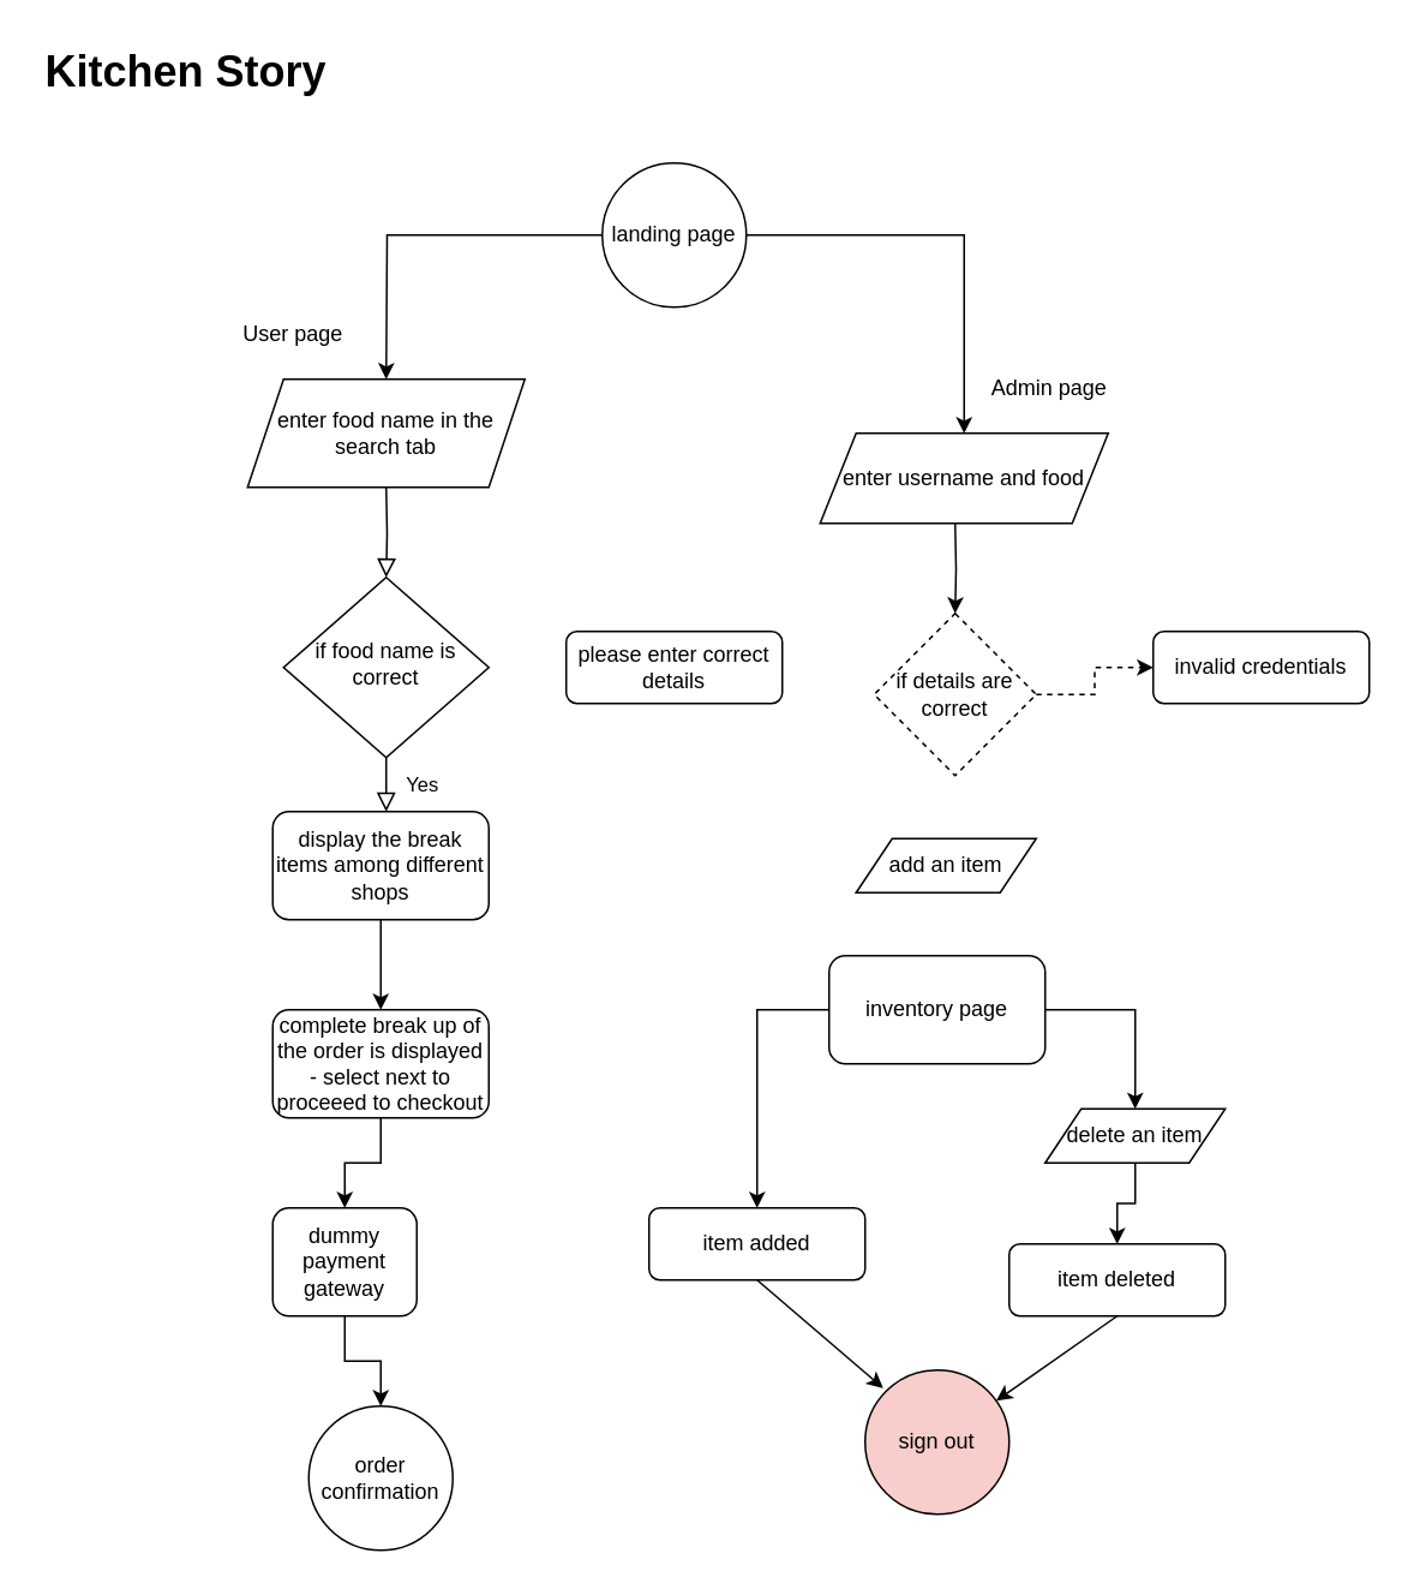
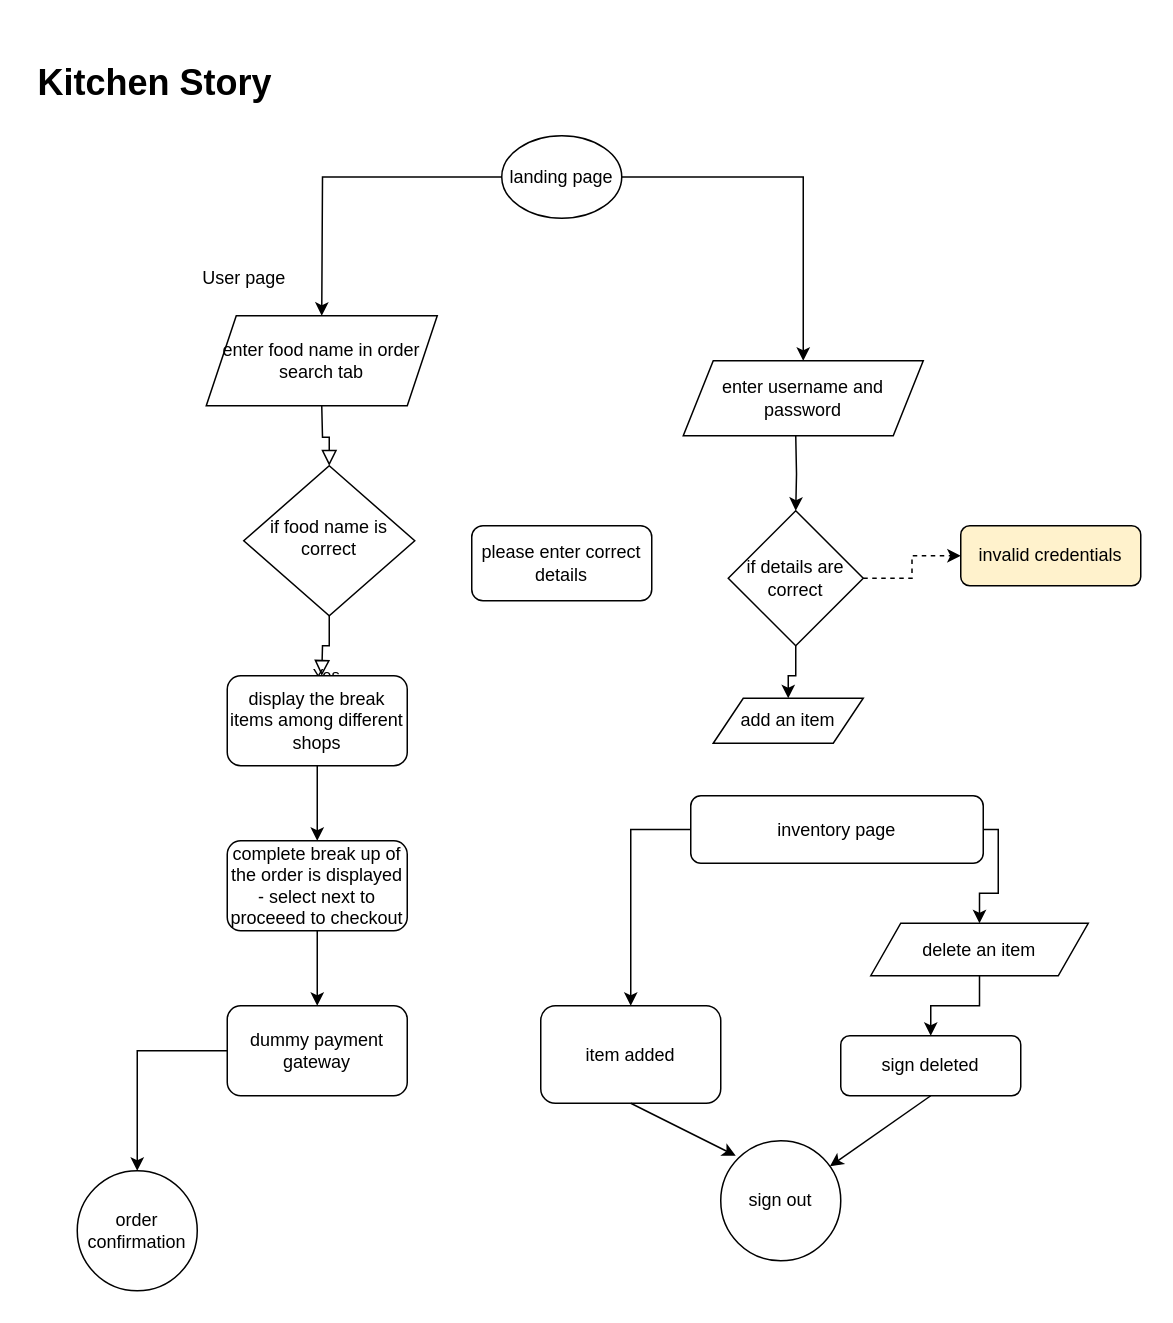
  <mxCell id="0" />
  <mxCell id="1" parent="0" />
  <mxCell id="2" value="" style="rounded=0;html=1;jettySize=auto;orthogonalLoop=1;fontSize=11;endArrow=block;endFill=0;endSize=8;strokeWidth=1;shadow=0;labelBackgroundColor=none;edgeStyle=orthogonalEdgeStyle;" parent="1" target="4" edge="1"><mxGeometry relative="1" as="geometry"><mxPoint x="214" y="270" as="sourcePoint" /></mxGeometry></mxCell>
  <mxCell id="3" value="Yes" style="rounded=0;html=1;jettySize=auto;orthogonalLoop=1;fontSize=11;endArrow=block;endFill=0;endSize=8;strokeWidth=1;shadow=0;labelBackgroundColor=none;edgeStyle=orthogonalEdgeStyle;" parent="1" source="4" edge="1"><mxGeometry y="20" relative="1" as="geometry"><mxPoint as="offset" /><mxPoint x="214" y="450" as="targetPoint" /></mxGeometry></mxCell>
- <mxCell id="4" value="if food name is correct" style="rhombus;whiteSpace=wrap;html=1;shadow=0;fontFamily=Helvetica;fontSize=12;align=center;strokeWidth=1;spacing=6;spacingTop=-4;" parent="1" vertex="1"><mxGeometry x="157" y="320" width="114" height="100" as="geometry" /></mxCell>
- <mxCell id="5" value="please enter correct details" style="rounded=1;whiteSpace=wrap;html=1;fontSize=12;glass=0;strokeWidth=1;shadow=0;" parent="1" vertex="1"><mxGeometry x="314" y="350" width="120" height="40" as="geometry" /></mxCell>
- <mxCell id="6" value="landing page" style="ellipse;whiteSpace=wrap;html=1;aspect=fixed;" parent="1" vertex="1"><mxGeometry x="334" y="90" width="80" height="80" as="geometry" /></mxCell>
+ <mxCell id="4" value="if food name is correct" style="rhombus;whiteSpace=wrap;html=1;shadow=0;fontFamily=Helvetica;fontSize=12;align=center;strokeWidth=1;spacing=6;spacingTop=-4;" parent="1" vertex="1"><mxGeometry x="162" y="310" width="114" height="100" as="geometry" /></mxCell>
+ <mxCell id="5" value="please enter correct details" style="rounded=1;whiteSpace=wrap;html=1;fontSize=12;glass=0;strokeWidth=1;shadow=0;" parent="1" vertex="1"><mxGeometry x="314" y="350" width="120" height="50" as="geometry" /></mxCell>
+ <mxCell id="6" value="landing page" style="ellipse;whiteSpace=wrap;html=1;aspect=fixed;" parent="1" vertex="1"><mxGeometry x="334" y="90" width="80" height="55" as="geometry" /></mxCell>
  <mxCell id="7" value="" style="edgeStyle=orthogonalEdgeStyle;rounded=0;orthogonalLoop=1;jettySize=auto;html=1;" parent="1" source="8" target="10" edge="1"><mxGeometry relative="1" as="geometry" /></mxCell>
  <mxCell id="8" value="display the break items among different shops" style="rounded=1;whiteSpace=wrap;html=1;" parent="1" vertex="1"><mxGeometry x="151" y="450" width="120" height="60" as="geometry" /></mxCell>
  <mxCell id="9" value="" style="edgeStyle=orthogonalEdgeStyle;rounded=0;orthogonalLoop=1;jettySize=auto;html=1;" parent="1" source="10" target="12" edge="1"><mxGeometry relative="1" as="geometry" /></mxCell>
  <mxCell id="10" value="complete break up of the order is displayed - select next to proceeed to checkout" style="rounded=1;whiteSpace=wrap;html=1;" parent="1" vertex="1"><mxGeometry x="151" y="560" width="120" height="60" as="geometry" /></mxCell>
  <mxCell id="11" value="" style="edgeStyle=orthogonalEdgeStyle;rounded=0;orthogonalLoop=1;jettySize=auto;html=1;" parent="1" source="12" target="13" edge="1"><mxGeometry relative="1" as="geometry" /></mxCell>
- <mxCell id="12" value="dummy payment gateway" style="rounded=1;whiteSpace=wrap;html=1;" parent="1" vertex="1"><mxGeometry x="151" y="670" width="80" height="60" as="geometry" /></mxCell>
- <mxCell id="13" value="order confirmation" style="ellipse;whiteSpace=wrap;html=1;aspect=fixed;" parent="1" vertex="1"><mxGeometry x="171" y="780" width="80" height="80" as="geometry" /></mxCell>
+ <mxCell id="12" value="dummy payment gateway" style="rounded=1;whiteSpace=wrap;html=1;" parent="1" vertex="1"><mxGeometry x="151" y="670" width="120" height="60" as="geometry" /></mxCell>
+ <mxCell id="13" value="order confirmation" style="ellipse;whiteSpace=wrap;html=1;aspect=fixed;" parent="1" vertex="1"><mxGeometry x="51" y="780" width="80" height="80" as="geometry" /></mxCell>
  <mxCell id="14" value="" style="edgeStyle=orthogonalEdgeStyle;rounded=0;orthogonalLoop=1;jettySize=auto;html=1;" parent="1" target="17" edge="1"><mxGeometry relative="1" as="geometry"><mxPoint x="530" y="290" as="sourcePoint" /></mxGeometry></mxCell>
  <mxCell id="15" value="" style="edgeStyle=orthogonalEdgeStyle;rounded=0;orthogonalLoop=1;jettySize=auto;html=1;dashed=1;" parent="1" source="17" target="18" edge="1"><mxGeometry relative="1" as="geometry" /></mxCell>
- <mxCell id="17" value="if details are correct" style="rhombus;whiteSpace=wrap;html=1;dashed=1;" parent="1" vertex="1"><mxGeometry x="485" y="340" width="90" height="90" as="geometry" /></mxCell>
- <mxCell id="18" value="invalid credentials" style="rounded=1;whiteSpace=wrap;html=1;fontSize=12;glass=0;strokeWidth=1;shadow=0;" parent="1" vertex="1"><mxGeometry x="640" y="350" width="120" height="40" as="geometry" /></mxCell>
- <mxCell id="19" value="sign out" style="ellipse;whiteSpace=wrap;html=1;aspect=fixed;fillColor=#f8cecc;" parent="1" vertex="1"><mxGeometry x="480" y="760" width="80" height="80" as="geometry" /></mxCell>
- <mxCell id="20" value="item added" style="rounded=1;whiteSpace=wrap;html=1;" parent="1" vertex="1"><mxGeometry x="360" y="670" width="120" height="40" as="geometry" /></mxCell>
- <mxCell id="21" value="item deleted" style="rounded=1;whiteSpace=wrap;html=1;" parent="1" vertex="1"><mxGeometry x="560" y="690" width="120" height="40" as="geometry" /></mxCell>
+ <mxCell id="16" value="" style="edgeStyle=orthogonalEdgeStyle;rounded=0;orthogonalLoop=1;jettySize=auto;html=1;" edge="1" parent="1" source="17" target="28"><mxGeometry relative="1" as="geometry" /></mxCell>
+ <mxCell id="17" value="if details are correct" style="rhombus;whiteSpace=wrap;html=1;" parent="1" vertex="1"><mxGeometry x="485" y="340" width="90" height="90" as="geometry" /></mxCell>
+ <mxCell id="18" value="invalid credentials" style="rounded=1;whiteSpace=wrap;html=1;fontSize=12;glass=0;strokeWidth=1;shadow=0;fillColor=#fff2cc;" parent="1" vertex="1"><mxGeometry x="640" y="350" width="120" height="40" as="geometry" /></mxCell>
+ <mxCell id="19" value="sign out" style="ellipse;whiteSpace=wrap;html=1;aspect=fixed;" parent="1" vertex="1"><mxGeometry x="480" y="760" width="80" height="80" as="geometry" /></mxCell>
+ <mxCell id="20" value="item added" style="rounded=1;whiteSpace=wrap;html=1;" parent="1" vertex="1"><mxGeometry x="360" y="670" width="120" height="65" as="geometry" /></mxCell>
+ <mxCell id="21" value="sign deleted" style="rounded=1;whiteSpace=wrap;html=1;" parent="1" vertex="1"><mxGeometry x="560" y="690" width="120" height="40" as="geometry" /></mxCell>
  <mxCell id="22" value="" style="endArrow=classic;html=1;rounded=0;exitX=0;exitY=0.5;exitDx=0;exitDy=0;entryX=0.5;entryY=0;entryDx=0;entryDy=0;edgeStyle=orthogonalEdgeStyle;" edge="1" parent="1" source="6"><mxGeometry width="50" height="50" relative="1" as="geometry"><mxPoint x="400" y="350" as="sourcePoint" /><mxPoint x="214" y="210" as="targetPoint" /></mxGeometry></mxCell>
  <mxCell id="23" value="" style="endArrow=classic;html=1;rounded=0;entryX=0.5;entryY=0;entryDx=0;entryDy=0;edgeStyle=orthogonalEdgeStyle;exitX=1;exitY=0.5;exitDx=0;exitDy=0;" edge="1" parent="1" source="6" target="27"><mxGeometry width="50" height="50" relative="1" as="geometry"><mxPoint x="460" y="130" as="sourcePoint" /><mxPoint x="537" y="230" as="targetPoint" /></mxGeometry></mxCell>
  <mxCell id="24" value="" style="endArrow=classic;html=1;rounded=0;exitX=0.5;exitY=1;exitDx=0;exitDy=0;" edge="1" parent="1" source="20"><mxGeometry width="50" height="50" relative="1" as="geometry"><mxPoint x="400" y="650" as="sourcePoint" /><mxPoint x="490" y="770" as="targetPoint" /></mxGeometry></mxCell>
  <mxCell id="25" value="" style="endArrow=classic;html=1;rounded=0;exitX=0.5;exitY=1;exitDx=0;exitDy=0;" edge="1" parent="1" source="21" target="19"><mxGeometry width="50" height="50" relative="1" as="geometry"><mxPoint x="400" y="650" as="sourcePoint" /><mxPoint x="450" y="600" as="targetPoint" /></mxGeometry></mxCell>
- <mxCell id="26" value="enter food name in the search tab" style="shape=parallelogram;perimeter=parallelogramPerimeter;whiteSpace=wrap;html=1;fixedSize=1;" vertex="1" parent="1"><mxGeometry x="137" y="210" width="154" height="60" as="geometry" /></mxCell>
- <mxCell id="27" value="enter username and food" style="shape=parallelogram;perimeter=parallelogramPerimeter;whiteSpace=wrap;html=1;fixedSize=1;" vertex="1" parent="1"><mxGeometry x="455" y="240" width="160" height="50" as="geometry" /></mxCell>
+ <mxCell id="26" value="enter food name in order search tab" style="shape=parallelogram;perimeter=parallelogramPerimeter;whiteSpace=wrap;html=1;fixedSize=1;" vertex="1" parent="1"><mxGeometry x="137" y="210" width="154" height="60" as="geometry" /></mxCell>
+ <mxCell id="27" value="enter username and password" style="shape=parallelogram;perimeter=parallelogramPerimeter;whiteSpace=wrap;html=1;fixedSize=1;" vertex="1" parent="1"><mxGeometry x="455" y="240" width="160" height="50" as="geometry" /></mxCell>
  <mxCell id="28" value="add an item" style="shape=parallelogram;perimeter=parallelogramPerimeter;whiteSpace=wrap;html=1;fixedSize=1;" vertex="1" parent="1"><mxGeometry x="475" y="465" width="100" height="30" as="geometry" /></mxCell>
- <mxCell id="29" value="inventory page" style="rounded=1;whiteSpace=wrap;html=1;" vertex="1" parent="1"><mxGeometry x="460" y="530" width="120" height="60" as="geometry" /></mxCell>
+ <mxCell id="29" value="inventory page" style="rounded=1;whiteSpace=wrap;html=1;" vertex="1" parent="1"><mxGeometry x="460" y="530" width="195" height="45" as="geometry" /></mxCell>
  <mxCell id="30" value="" style="endArrow=classic;html=1;rounded=0;entryX=0.5;entryY=0;entryDx=0;entryDy=0;exitX=0;exitY=0.5;exitDx=0;exitDy=0;edgeStyle=orthogonalEdgeStyle;" edge="1" parent="1" source="29" target="20"><mxGeometry width="50" height="50" relative="1" as="geometry"><mxPoint x="400" y="640" as="sourcePoint" /><mxPoint x="450" y="590" as="targetPoint" /></mxGeometry></mxCell>
  <mxCell id="31" value="" style="edgeStyle=orthogonalEdgeStyle;rounded=0;orthogonalLoop=1;jettySize=auto;html=1;" edge="1" parent="1" source="32" target="21"><mxGeometry relative="1" as="geometry" /></mxCell>
- <mxCell id="32" value="delete an item" style="shape=parallelogram;perimeter=parallelogramPerimeter;whiteSpace=wrap;html=1;fixedSize=1;" vertex="1" parent="1"><mxGeometry x="580" y="615" width="100" height="30" as="geometry" /></mxCell>
+ <mxCell id="32" value="delete an item" style="shape=parallelogram;perimeter=parallelogramPerimeter;whiteSpace=wrap;html=1;fixedSize=1;" vertex="1" parent="1"><mxGeometry x="580" y="615" width="145" height="35" as="geometry" /></mxCell>
  <mxCell id="33" value="" style="endArrow=classic;html=1;rounded=0;entryX=0.5;entryY=0;entryDx=0;entryDy=0;exitX=1;exitY=0.5;exitDx=0;exitDy=0;edgeStyle=orthogonalEdgeStyle;" edge="1" parent="1" source="29" target="32"><mxGeometry width="50" height="50" relative="1" as="geometry"><mxPoint x="400" y="640" as="sourcePoint" /><mxPoint x="450" y="590" as="targetPoint" /></mxGeometry></mxCell>
- <mxCell id="34" value="Admin page" style="text;html=1;strokeColor=none;fillColor=none;align=center;verticalAlign=middle;whiteSpace=wrap;rounded=0;" vertex="1" parent="1"><mxGeometry x="540" y="200" width="85" height="30" as="geometry" /></mxCell>
  <mxCell id="35" value="User page" style="text;html=1;strokeColor=none;fillColor=none;align=center;verticalAlign=middle;whiteSpace=wrap;rounded=0;" vertex="1" parent="1"><mxGeometry x="120" y="170" width="85" height="30" as="geometry" /></mxCell>
- <mxCell id="36" value="&lt;h1&gt;Kitchen Story&lt;/h1&gt;" style="text;html=1;strokeColor=none;fillColor=none;spacing=5;spacingTop=-20;whiteSpace=wrap;overflow=hidden;rounded=0;" vertex="1" parent="1"><mxGeometry x="20" y="20" width="190" height="120" as="geometry" /></mxCell>
+ <mxCell id="36" value="&lt;h1&gt;Kitchen Story&lt;/h1&gt;" style="text;html=1;strokeColor=none;fillColor=none;spacing=5;spacingTop=-20;whiteSpace=wrap;overflow=hidden;rounded=0;" vertex="1" parent="1"><mxGeometry x="20" y="35" width="190" height="120" as="geometry" /></mxCell>
